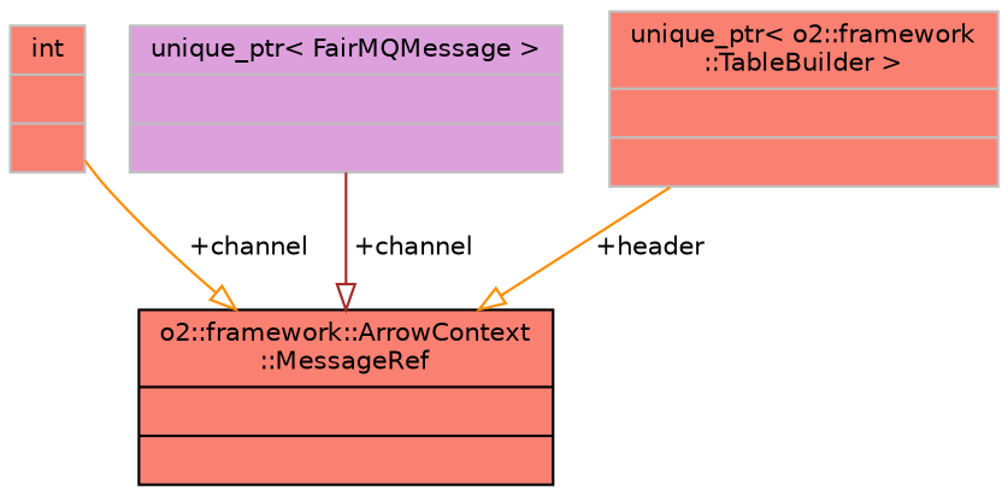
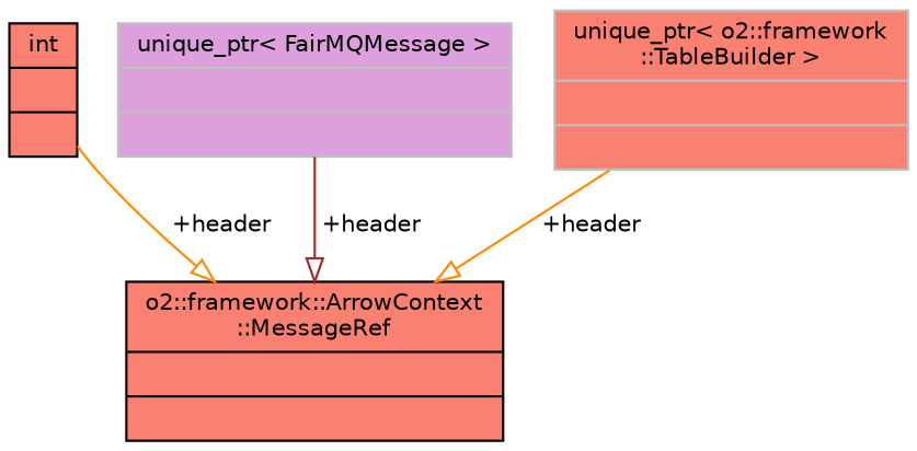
  digraph {
    node [color=black fillcolor=salmon fontname=Helvetica fontsize=10 shape=record style=filled]
    edge [arrowhead=onormal color=darkorange fontname=Helvetica fontsize=10 labelfontname=Helvetica labelfontsize=10 style=solid]
    n1 [fontcolor=black height=0.2 label="{o2::framework::ArrowContext\l::MessageRef\n||}" width=0.4]
-   n2 [color=grey75 height=0.2 label="{int\n||}" width=0.4]
+   n2 [height=0.2 label="{int\n||}" width=0.4]
    n3 [color=grey75 fillcolor=plum height=0.2 label="{unique_ptr\< FairMQMessage \>\n||}" width=0.4]
    n4 [color=grey75 height=0.2 label="{unique_ptr\< o2::framework\l::TableBuilder \>\n||}" width=0.4]
-   n2 -> n1 [label=" +channel"]
-   n3 -> n1 [color=brown label=" +channel"]
+   n2 -> n1 [label=" +header"]
+   n3 -> n1 [color=brown label=" +header"]
    n4 -> n1 [label=" +header"]
  }
